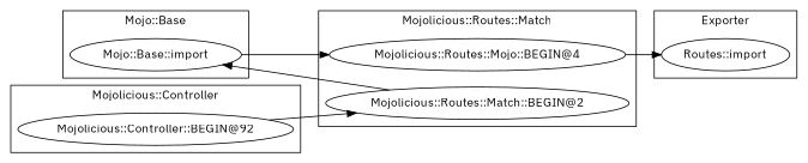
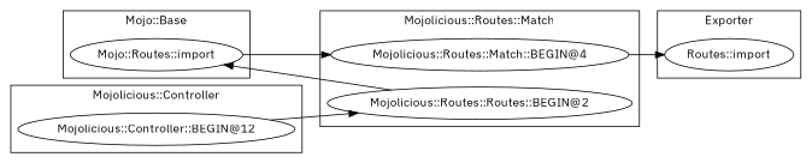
  digraph {
    fontname="IBM Plex Sans"
    rankdir=LR
    node [fontname="IBM Plex Sans"]
    edge [fontname="IBM Plex Sans"]
-   "Mojo::Base::import"
+   "Mojo::Base::import" [label="Mojo::Routes::import"]
    n2 [label="Routes::import"]
-   "Mojolicious::Controller::BEGIN@12" [label="Mojolicious::Controller::BEGIN@92"]
-   "Mojolicious::Routes::Match::BEGIN@4" [label="Mojolicious::Routes::Mojo::BEGIN@4"]
-   "Mojolicious::Routes::Match::BEGIN@2"
+   "Mojolicious::Controller::BEGIN@12"
+   "Mojolicious::Routes::Match::BEGIN@4"
+   "Mojolicious::Routes::Match::BEGIN@2" [label="Mojolicious::Routes::Routes::BEGIN@2"]
    subgraph cluster_1 {
      label="Mojo::Base"
      "Mojo::Base::import"
    }
    subgraph cluster_2 {
      label=Exporter
      n2
    }
    subgraph cluster_3 {
      label="Mojolicious::Controller"
      "Mojolicious::Controller::BEGIN@12"
    }
    subgraph cluster_4 {
      label="Mojolicious::Routes::Match"
      "Mojolicious::Routes::Match::BEGIN@4"
      "Mojolicious::Routes::Match::BEGIN@2"
    }
    "Mojo::Base::import" -> "Mojolicious::Routes::Match::BEGIN@4"
    "Mojolicious::Controller::BEGIN@12" -> "Mojolicious::Routes::Match::BEGIN@2"
    "Mojolicious::Routes::Match::BEGIN@4" -> n2
    "Mojolicious::Routes::Match::BEGIN@2" -> "Mojo::Base::import"
  }
